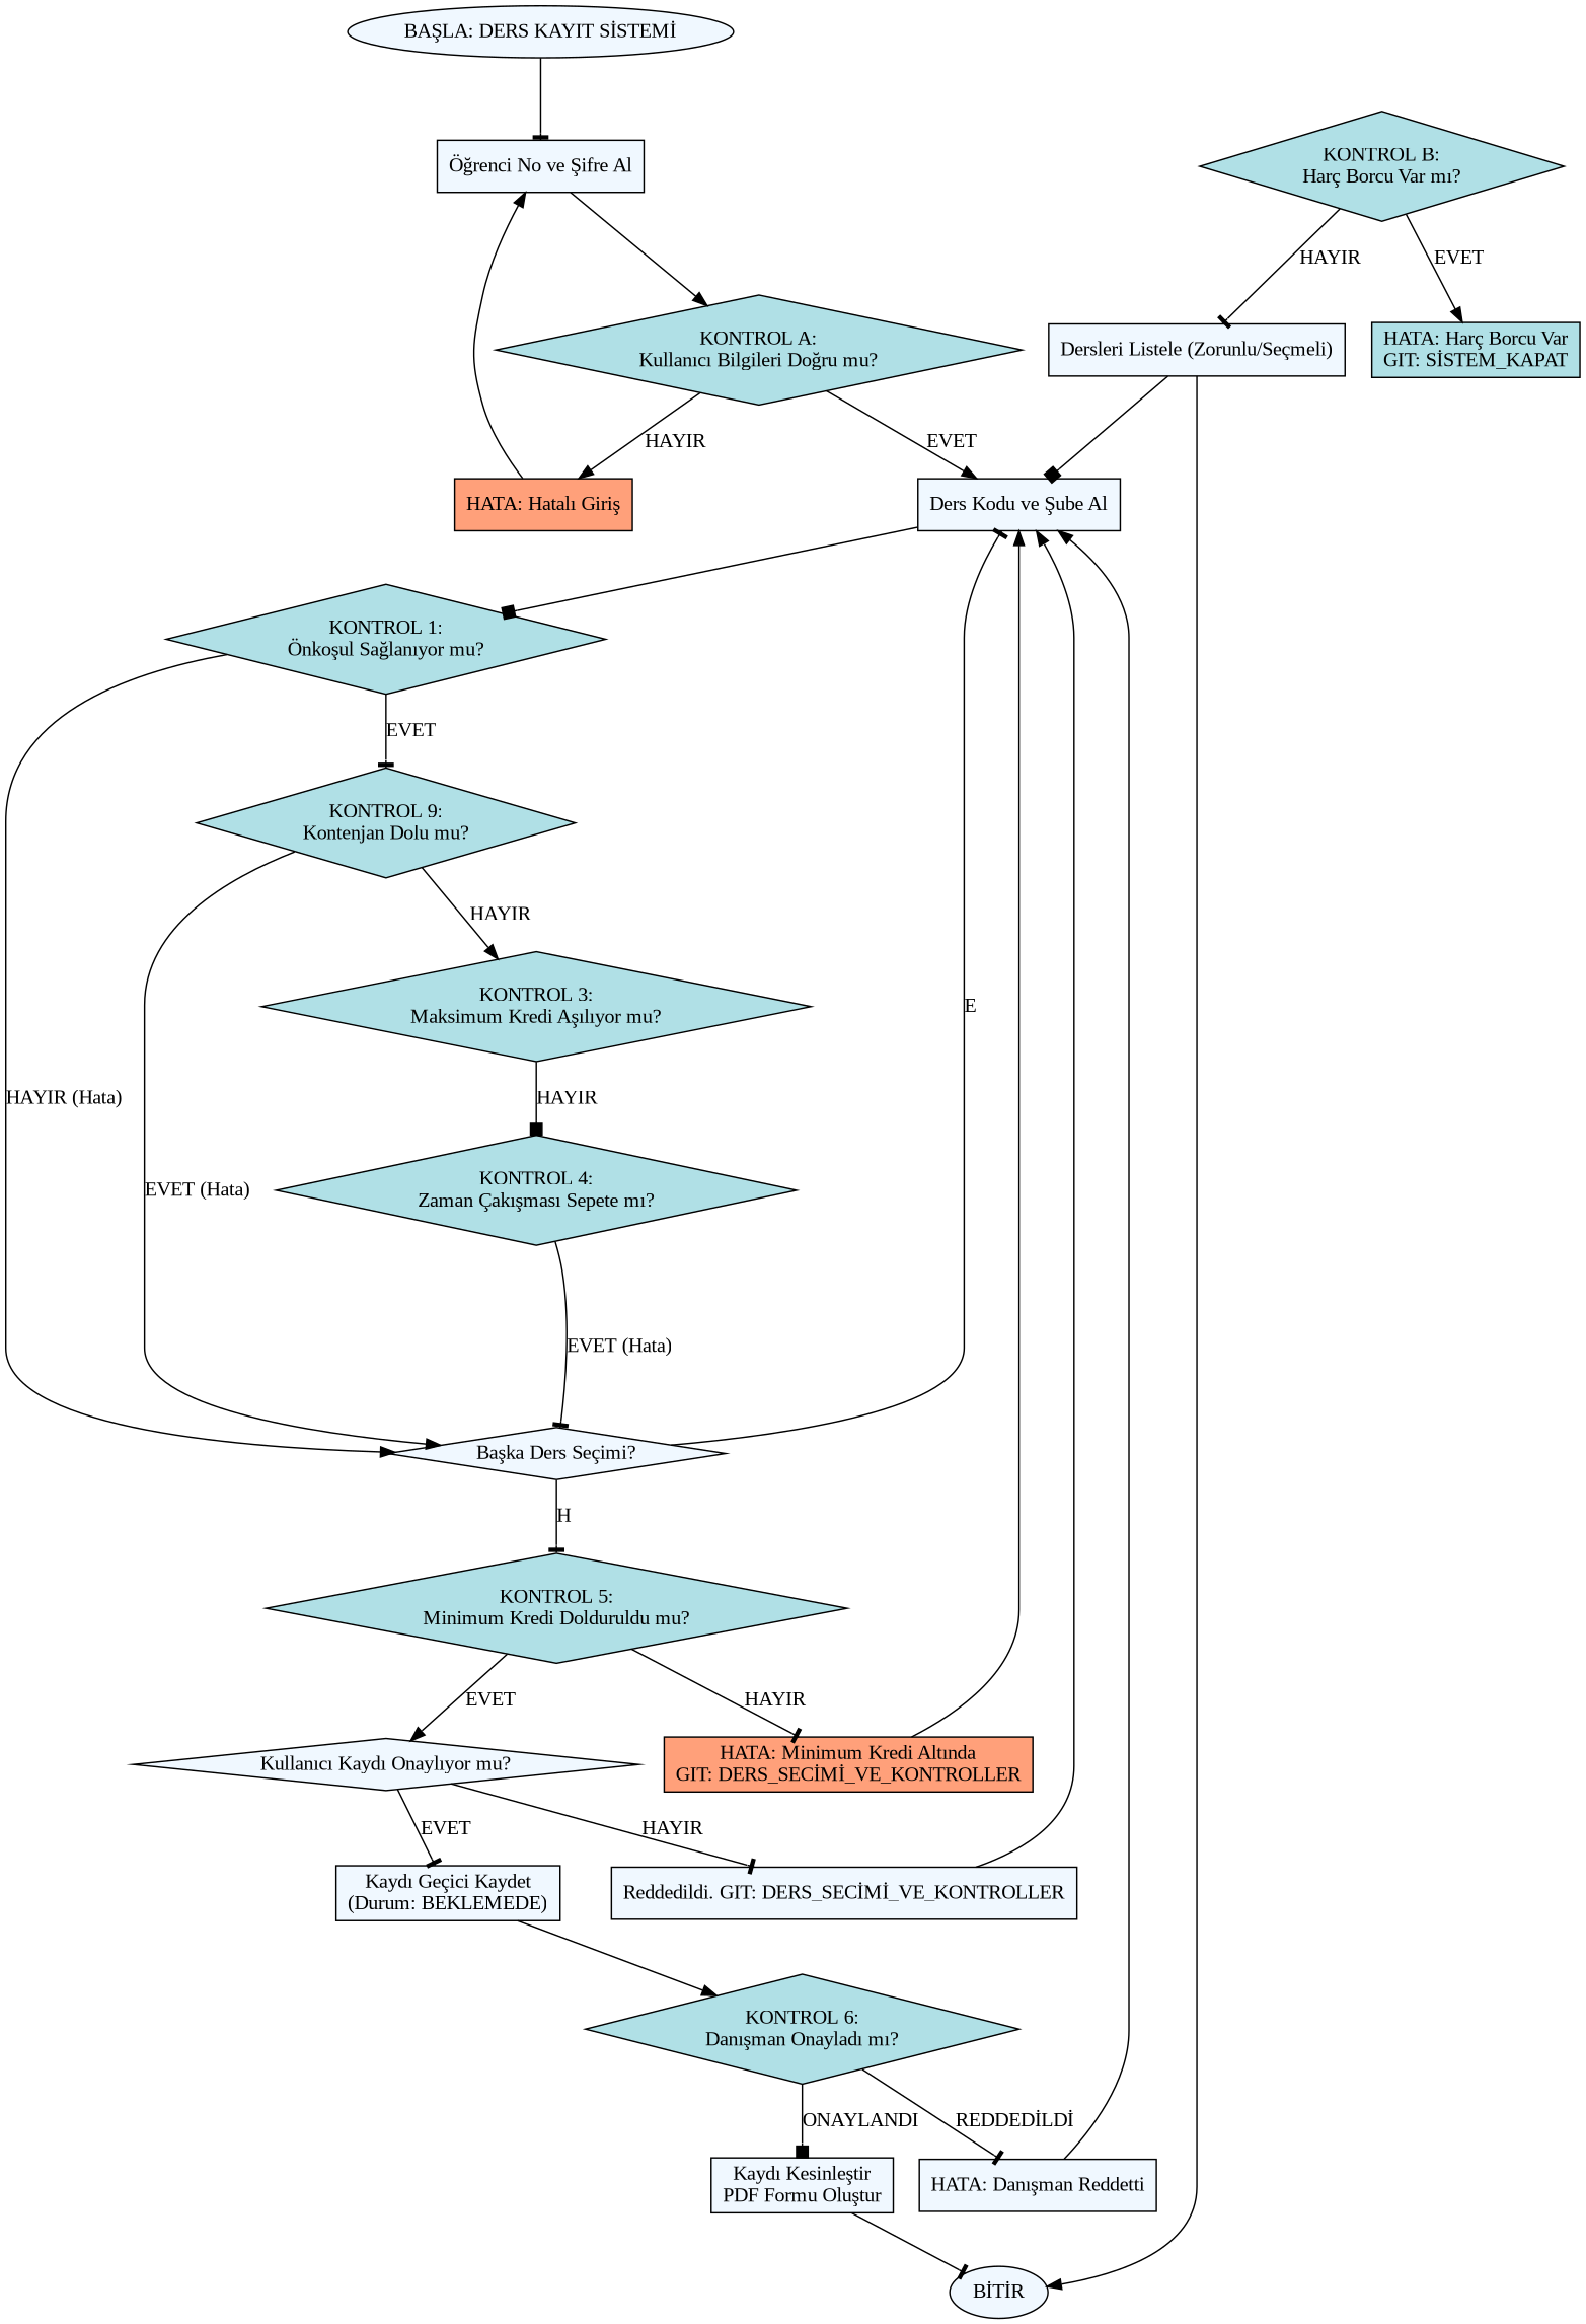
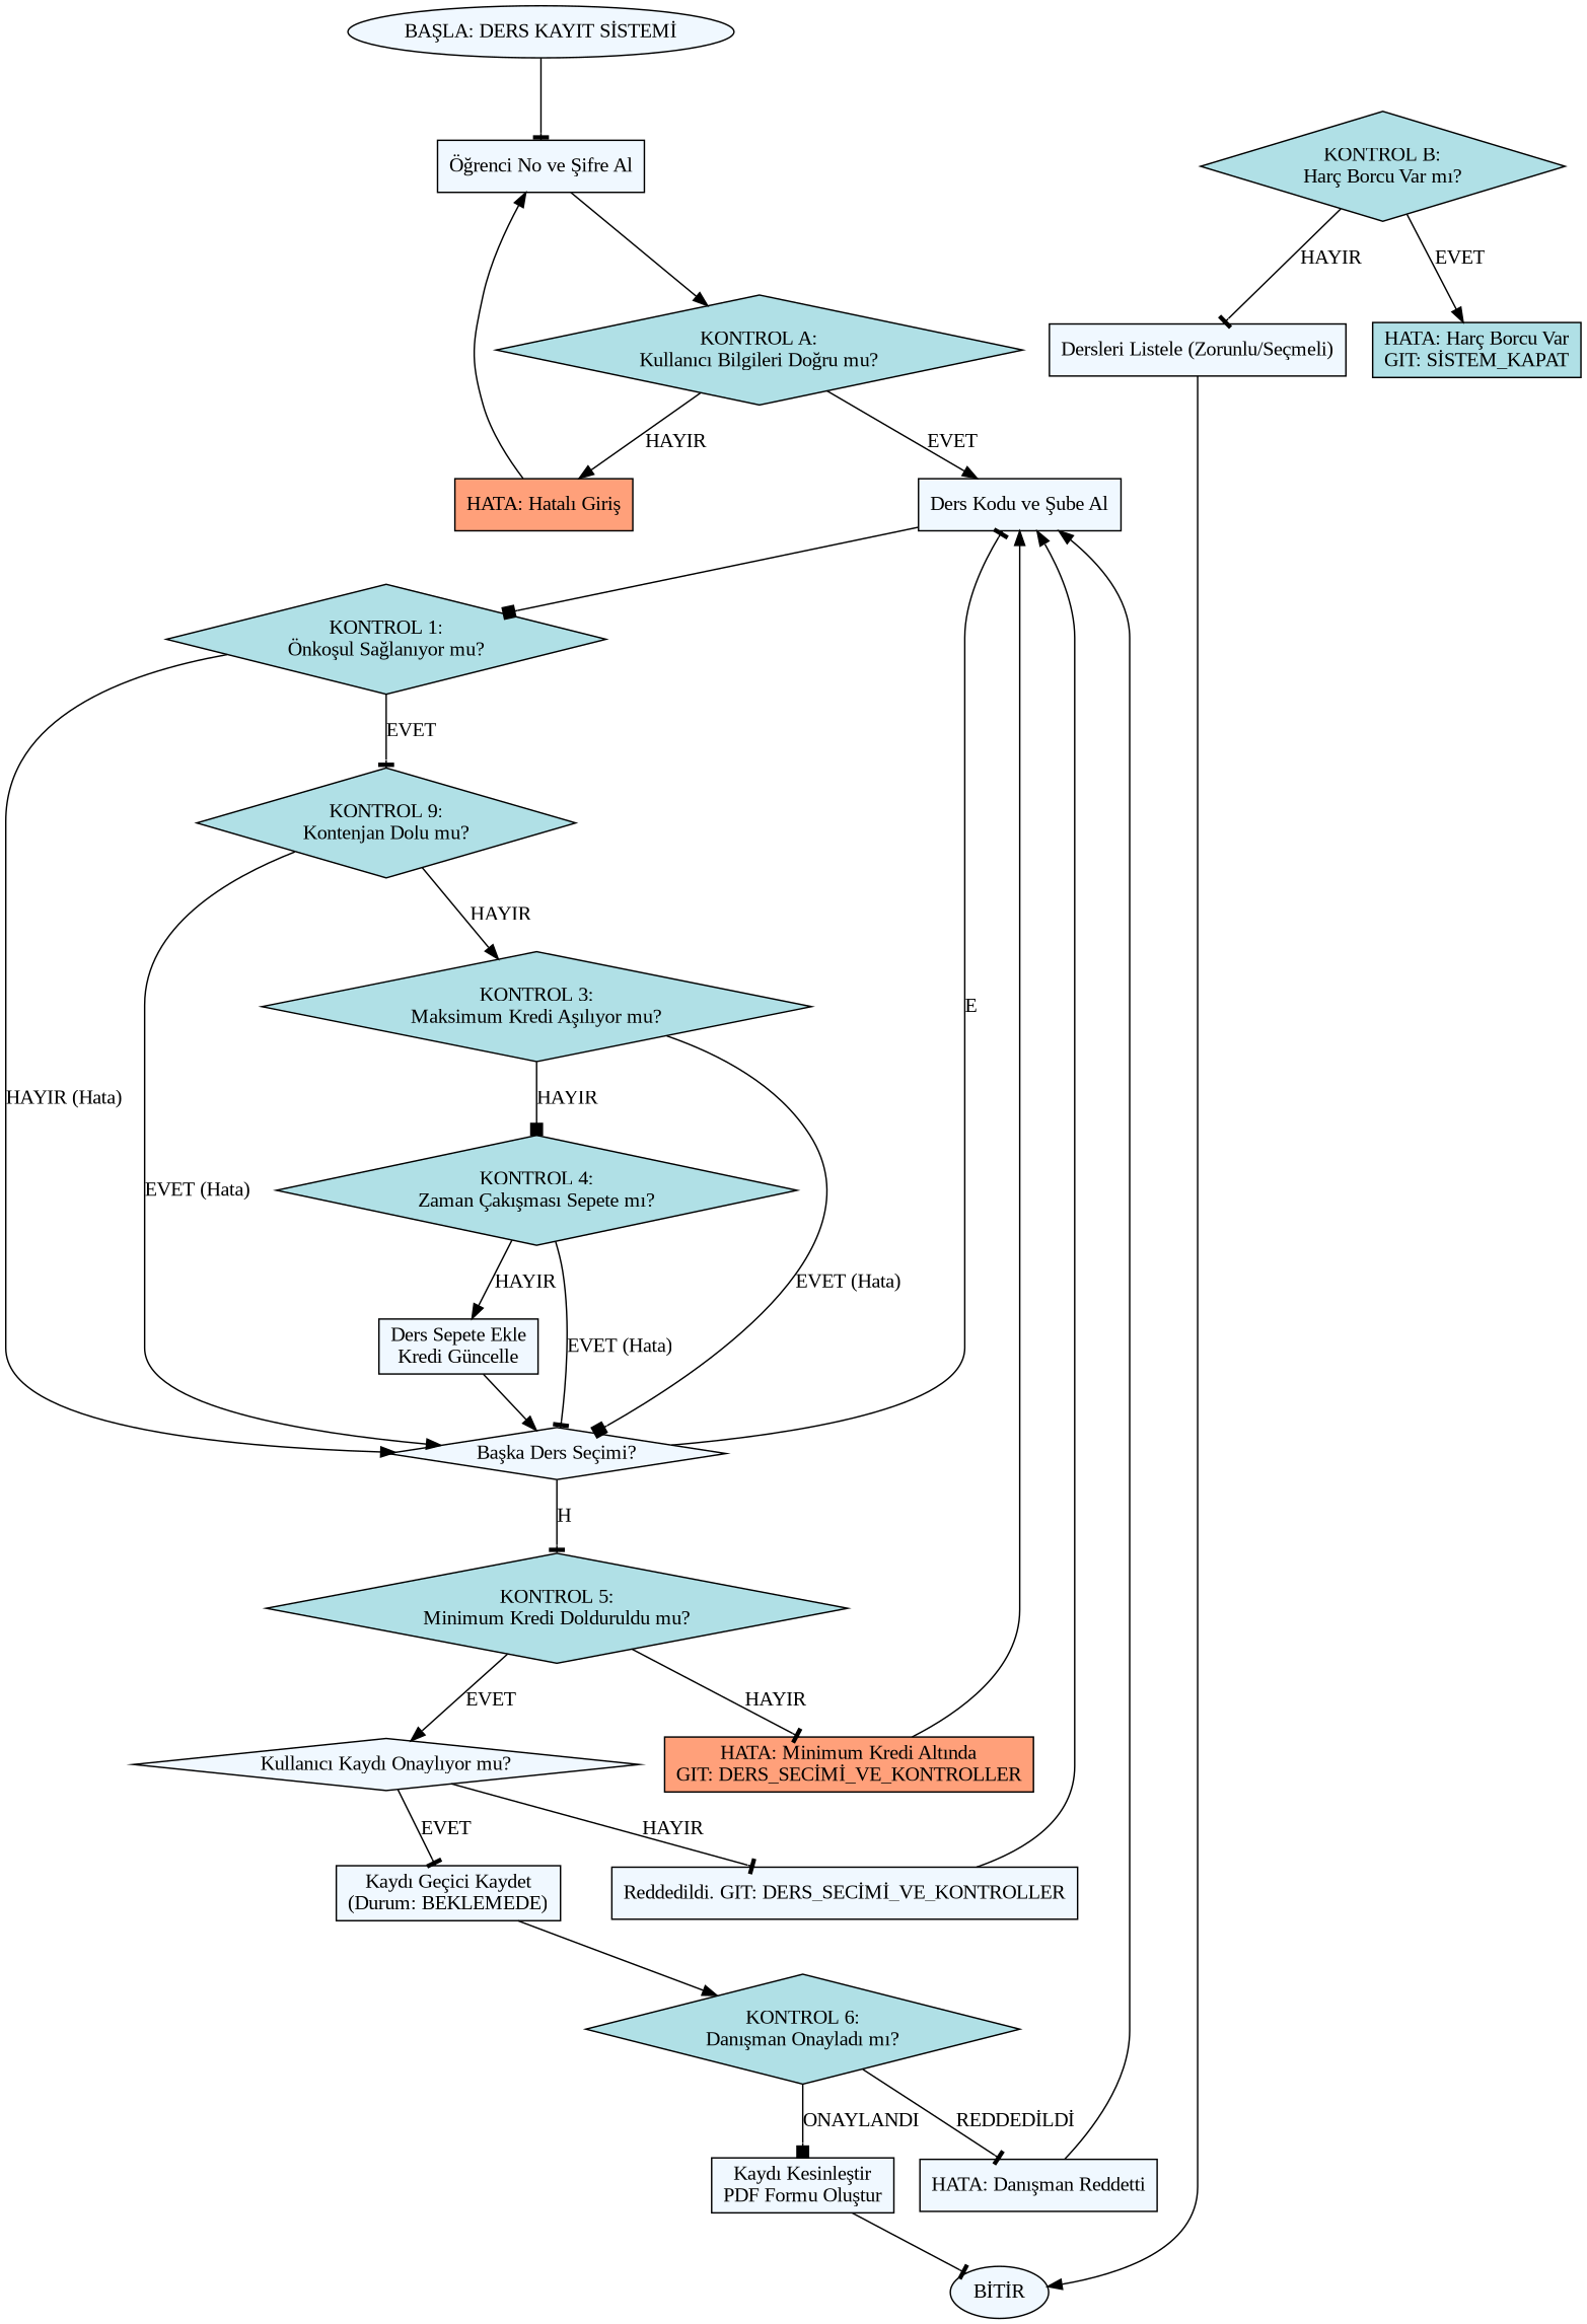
  digraph {
    fontname="Liberation Serif"
    rankdir=TB
    node [fillcolor="#F0F8FF" fontname="Liberation Serif" shape=box style=filled]
    edge [arrowhead=normal fontname="Liberation Serif"]
    n1 [label="BAŞLA: DERS KAYIT SİSTEMİ" shape=ellipse]
    n2 [label="Öğrenci No ve Şifre Al"]
    n3 [fillcolor="#B0E0E6" label="KONTROL A:\nKullanıcı Bilgileri Doğru mu?" shape=diamond]
    n4 [label="BİTİR" shape=ellipse]
    n5 [fillcolor="#FFA07A" label="HATA: Hatalı Giriş"]
    n6 [label="Ders Kodu ve Şube Al"]
    n7 [fillcolor="#B0E0E6" label="HATA: Harç Borcu Var\nGIT: SİSTEM_KAPAT"]
    n8 [label="Dersleri Listele (Zorunlu/Seçmeli)"]
    n9 [fillcolor="#B0E0E6" label="KONTROL 1:\nÖnkoşul Sağlanıyor mu?" shape=diamond]
    n10 [label="Başka Ders Seçimi?" shape=diamond]
    n11 [fillcolor="#B0E0E6" label="KONTROL 9:\nKontenjan Dolu mu?" shape=diamond]
+   n12 [label="Ders Sepete Ekle\nKredi Güncelle"]
    n13 [fillcolor="#B0E0E6" label="KONTROL 5:\nMinimum Kredi Dolduruldu mu?" shape=diamond]
    n14 [fillcolor="#FFA07A" label="HATA: Minimum Kredi Altında\nGIT: DERS_SECİMİ_VE_KONTROLLER"]
    n15 [label="Kullanıcı Kaydı Onaylıyor mu?" shape=diamond]
    n16 [label="Reddedildi. GIT: DERS_SECİMİ_VE_KONTROLLER"]
    n17 [label="Kaydı Geçici Kaydet\n(Durum: BEKLEMEDE)"]
    n18 [fillcolor="#B0E0E6" label="KONTROL 6:\nDanışman Onayladı mı?" shape=diamond]
    n19 [label="Kaydı Kesinleştir\nPDF Formu Oluştur"]
    n20 [label="HATA: Danışman Reddetti"]
    n21 [fillcolor="#B0E0E6" label="KONTROL B:\nHarç Borcu Var mı?" shape=diamond]
    n22 [fillcolor="#B0E0E6" label="KONTROL 3:\nMaksimum Kredi Aşılıyor mu?" shape=diamond]
    n23 [fillcolor="#B0E0E6" label="KONTROL 4:\nZaman Çakışması Sepete mı?" shape=diamond]
    n1 -> n2 [arrowhead=tee]
    n2 -> n3
    n3 -> n5 [label=HAYIR]
    n3 -> n6 [label=EVET]
    n5 -> n2
    n6 -> n9 [arrowhead=box]
    n8 -> n4
-   n8 -> n6 [arrowhead=box]
    n9 -> n10 [label="HAYIR (Hata)"]
    n9 -> n11 [arrowhead=tee label=EVET]
    n10 -> n6 [arrowhead=tee label=E]
    n10 -> n13 [arrowhead=tee label=H]
    n11 -> n10 [label="EVET (Hata)"]
    n11 -> n22 [label=HAYIR]
+   n12 -> n10
    n13 -> n14 [arrowhead=tee label=HAYIR]
    n13 -> n15 [label=EVET]
    n14 -> n6
    n15 -> n16 [arrowhead=tee label=HAYIR]
    n15 -> n17 [arrowhead=tee label=EVET]
    n16 -> n6
    n17 -> n18
    n18 -> n19 [arrowhead=box label=ONAYLANDI]
    n18 -> n20 [arrowhead=tee label="REDDEDİLDİ"]
    n19 -> n4 [arrowhead=tee]
    n20 -> n6
    n21 -> n7 [label=EVET]
    n21 -> n8 [arrowhead=tee label=HAYIR]
+   n22 -> n10 [arrowhead=box label="EVET (Hata)"]
    n22 -> n23 [arrowhead=box label=HAYIR]
    n23 -> n10 [arrowhead=tee label="EVET (Hata)"]
+   n23 -> n12 [label=HAYIR]
  }
